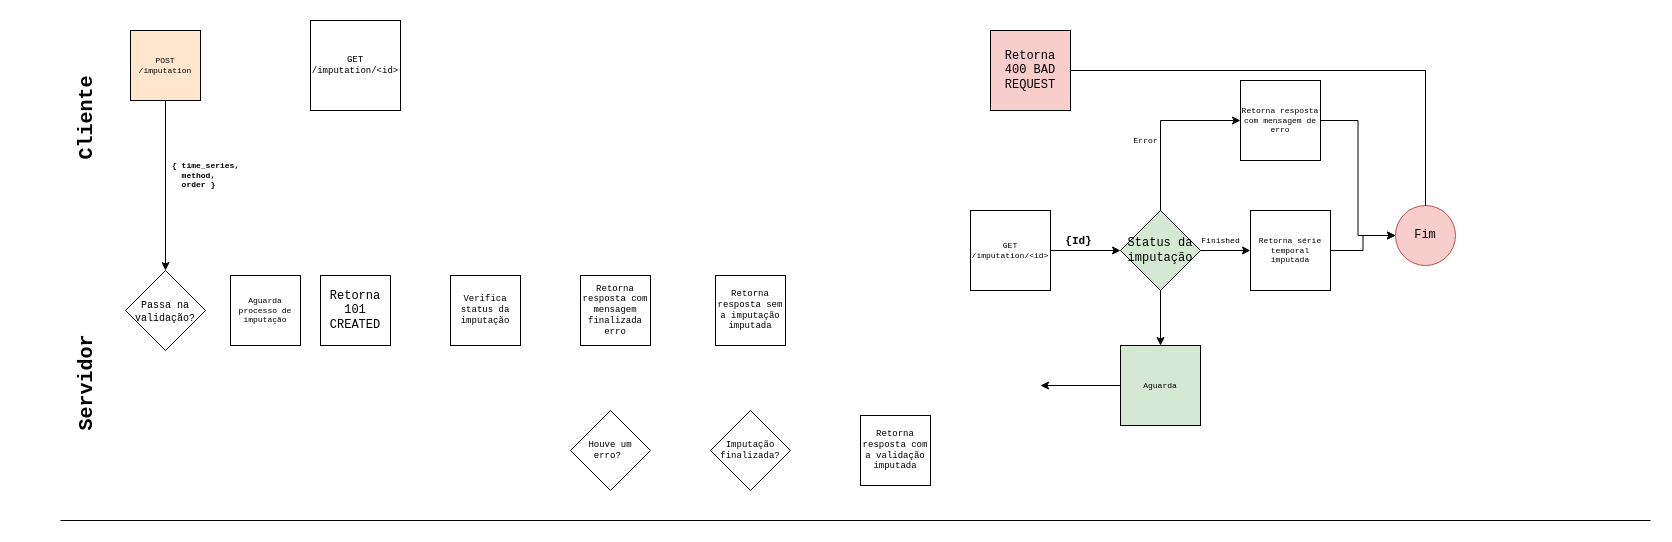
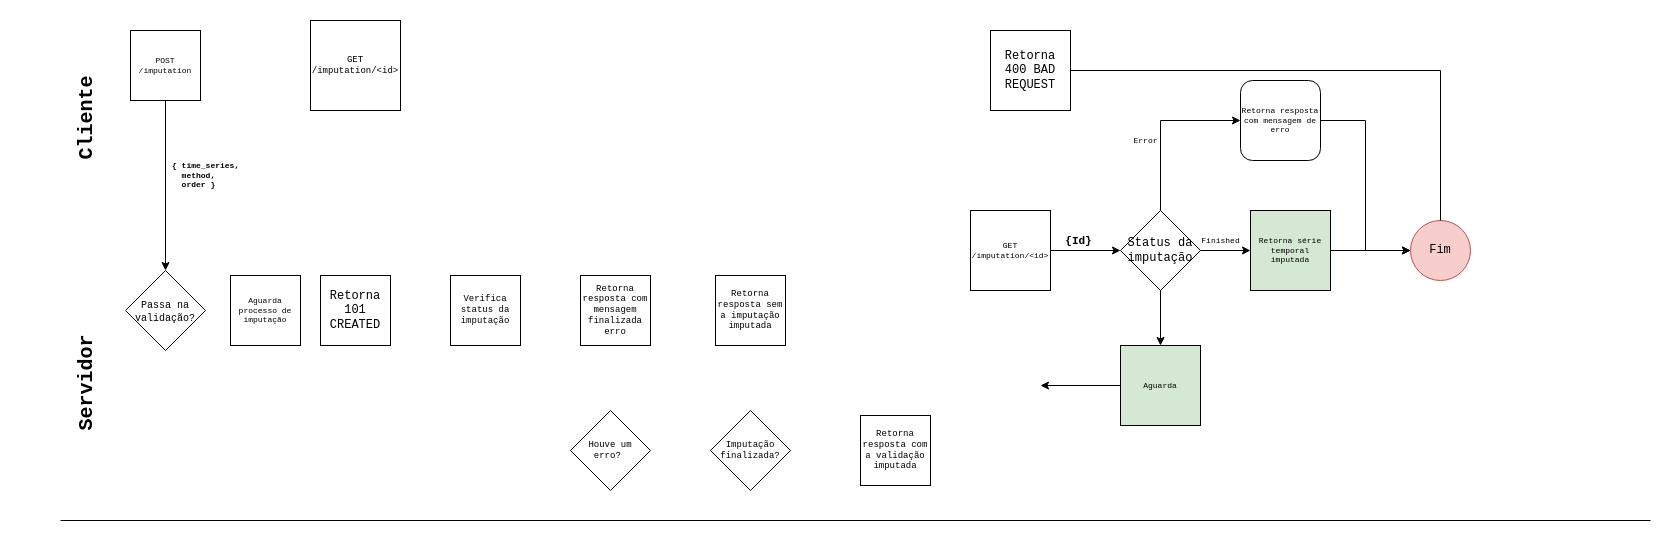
  <mxCell id="0" />
  <mxCell id="1" parent="0" />
- <mxCell id="2" value="Fim" style="ellipse;whiteSpace=wrap;html=1;aspect=fixed;fillColor=#f8cecc;strokeColor=#b85450;fontFamily=Courier New;" vertex="1" parent="1"><mxGeometry x="1395" y="205" width="60" height="60" as="geometry" /></mxCell>
+ <mxCell id="2" value="Fim" style="ellipse;whiteSpace=wrap;html=1;aspect=fixed;fillColor=#f8cecc;strokeColor=#b85450;fontFamily=Courier New;" vertex="1" parent="1"><mxGeometry x="1410" y="220" width="60" height="60" as="geometry" /></mxCell>
  <mxCell id="3" style="edgeStyle=orthogonalEdgeStyle;rounded=0;orthogonalLoop=1;jettySize=auto;html=1;entryX=0.5;entryY=0;entryDx=0;entryDy=0;fontFamily=Courier New;endArrow=none;" edge="1" parent="1" source="4" target="2"><mxGeometry relative="1" as="geometry" /></mxCell>
- <mxCell id="4" value="Retorna&lt;br&gt;400 BAD REQUEST" style="whiteSpace=wrap;html=1;aspect=fixed;labelBackgroundColor=none;fontFamily=Courier New;fillColor=#f8cecc;" vertex="1" parent="1"><mxGeometry x="990" y="30" width="80" height="80" as="geometry" /></mxCell>
+ <mxCell id="4" value="Retorna&lt;br&gt;400 BAD REQUEST" style="whiteSpace=wrap;html=1;aspect=fixed;labelBackgroundColor=none;fontFamily=Courier New;" vertex="1" parent="1"><mxGeometry x="990" y="30" width="80" height="80" as="geometry" /></mxCell>
  <mxCell id="5" value="Retorna 101 CREATED" style="whiteSpace=wrap;html=1;aspect=fixed;labelBackgroundColor=none;fontFamily=Courier New;" vertex="1" parent="1"><mxGeometry x="320" y="275" width="70" height="70" as="geometry" /></mxCell>
  <mxCell id="6" style="edgeStyle=orthogonalEdgeStyle;rounded=0;orthogonalLoop=1;jettySize=auto;html=1;fontFamily=Courier New;entryX=0;entryY=0.5;entryDx=0;entryDy=0;" edge="1" parent="1" source="8" target="12"><mxGeometry relative="1" as="geometry"><mxPoint x="1220" y="250" as="targetPoint" /></mxGeometry></mxCell>
  <mxCell id="7" value="{Id}" style="edgeLabel;html=1;align=center;verticalAlign=middle;resizable=0;points=[];fontFamily=Courier New;fontStyle=1" vertex="1" connectable="0" parent="6"><mxGeometry x="-0.328" relative="1" as="geometry"><mxPoint x="3" y="-10" as="offset" /></mxGeometry></mxCell>
  <mxCell id="8" value="GET /imputation/&amp;lt;id&amp;gt;" style="whiteSpace=wrap;html=1;aspect=fixed;labelBackgroundColor=none;fontFamily=Courier New;fontSize=8;" vertex="1" parent="1"><mxGeometry x="970" y="210" width="80" height="80" as="geometry" /></mxCell>
  <mxCell id="9" style="edgeStyle=orthogonalEdgeStyle;rounded=0;orthogonalLoop=1;jettySize=auto;html=1;fontFamily=Courier New;entryX=0;entryY=0.5;entryDx=0;entryDy=0;" edge="1" parent="1" source="12" target="19"><mxGeometry relative="1" as="geometry"><mxPoint x="1240" y="250" as="targetPoint" /></mxGeometry></mxCell>
  <mxCell id="10" style="edgeStyle=orthogonalEdgeStyle;rounded=0;orthogonalLoop=1;jettySize=auto;html=1;exitX=0.5;exitY=0;exitDx=0;exitDy=0;fontFamily=Courier New;fontSize=8;entryX=0;entryY=0.5;entryDx=0;entryDy=0;" edge="1" parent="1" source="12" target="17"><mxGeometry relative="1" as="geometry"><mxPoint x="1180" y="110" as="targetPoint" /></mxGeometry></mxCell>
  <mxCell id="11" style="edgeStyle=orthogonalEdgeStyle;rounded=0;orthogonalLoop=1;jettySize=auto;html=1;fontFamily=Courier New;fontSize=8;entryX=0.5;entryY=0;entryDx=0;entryDy=0;" edge="1" parent="1" source="12" target="22"><mxGeometry relative="1" as="geometry"><mxPoint x="1160" y="390" as="targetPoint" /></mxGeometry></mxCell>
- <mxCell id="12" value="Status da imputação" style="rhombus;whiteSpace=wrap;html=1;labelBackgroundColor=none;fontFamily=Courier New;fillColor=#d5e8d4;" vertex="1" parent="1"><mxGeometry x="1120" y="210" width="80" height="80" as="geometry" /></mxCell>
+ <mxCell id="12" value="Status da imputação" style="rhombus;whiteSpace=wrap;html=1;labelBackgroundColor=none;fontFamily=Courier New;" vertex="1" parent="1"><mxGeometry x="1120" y="210" width="80" height="80" as="geometry" /></mxCell>
  <mxCell id="13" style="edgeStyle=orthogonalEdgeStyle;rounded=0;orthogonalLoop=1;jettySize=auto;html=1;fontFamily=Courier New;fontSize=8;" edge="1" parent="1" source="14" target="25"><mxGeometry relative="1" as="geometry" /></mxCell>
- <mxCell id="14" value="POST /imputation" style="whiteSpace=wrap;html=1;aspect=fixed;labelBackgroundColor=none;fontFamily=Courier New;fontSize=8;fillColor=#ffe6cc;" vertex="1" parent="1"><mxGeometry x="130" y="30" width="70" height="70" as="geometry" /></mxCell>
+ <mxCell id="14" value="POST /imputation" style="whiteSpace=wrap;html=1;aspect=fixed;labelBackgroundColor=none;fontFamily=Courier New;fontSize=8;" vertex="1" parent="1"><mxGeometry x="130" y="30" width="70" height="70" as="geometry" /></mxCell>
  <mxCell id="15" value="Error" style="text;html=1;align=center;verticalAlign=middle;resizable=0;points=[];autosize=1;strokeColor=none;fillColor=none;fontSize=8;fontFamily=Courier New;" vertex="1" parent="1"><mxGeometry x="1120" y="130" width="50" height="20" as="geometry" /></mxCell>
  <mxCell id="16" style="edgeStyle=orthogonalEdgeStyle;rounded=0;orthogonalLoop=1;jettySize=auto;html=1;entryX=0;entryY=0.5;entryDx=0;entryDy=0;fontFamily=Courier New;fontSize=8;" edge="1" parent="1" source="17" target="2"><mxGeometry relative="1" as="geometry" /></mxCell>
- <mxCell id="17" value="Retorna resposta com mensagem de erro" style="whiteSpace=wrap;html=1;aspect=fixed;labelBackgroundColor=none;fontFamily=Courier New;fontSize=8;" vertex="1" parent="1"><mxGeometry x="1240" y="80" width="80" height="80" as="geometry" /></mxCell>
+ <mxCell id="17" value="Retorna resposta com mensagem de erro" style="whiteSpace=wrap;html=1;aspect=fixed;labelBackgroundColor=none;fontFamily=Courier New;fontSize=8;rounded=1;" vertex="1" parent="1"><mxGeometry x="1240" y="80" width="80" height="80" as="geometry" /></mxCell>
  <mxCell id="18" style="edgeStyle=orthogonalEdgeStyle;rounded=0;orthogonalLoop=1;jettySize=auto;html=1;fontFamily=Courier New;fontSize=8;" edge="1" parent="1" source="19" target="2"><mxGeometry relative="1" as="geometry" /></mxCell>
- <mxCell id="19" value="Retorna série temporal imputada" style="whiteSpace=wrap;html=1;aspect=fixed;labelBackgroundColor=none;fontFamily=Courier New;fontSize=8;" vertex="1" parent="1"><mxGeometry x="1250" y="210" width="80" height="80" as="geometry" /></mxCell>
+ <mxCell id="19" value="Retorna série temporal imputada" style="whiteSpace=wrap;html=1;aspect=fixed;labelBackgroundColor=none;fontFamily=Courier New;fontSize=8;fillColor=#d5e8d4;" vertex="1" parent="1"><mxGeometry x="1250" y="210" width="80" height="80" as="geometry" /></mxCell>
  <mxCell id="20" value="Finished" style="text;html=1;align=center;verticalAlign=middle;resizable=0;points=[];autosize=1;strokeColor=none;fillColor=none;fontSize=8;fontFamily=Courier New;" vertex="1" parent="1"><mxGeometry x="1190" y="230" width="60" height="20" as="geometry" /></mxCell>
  <mxCell id="21" style="edgeStyle=orthogonalEdgeStyle;rounded=0;orthogonalLoop=1;jettySize=auto;html=1;fontFamily=Courier New;fontSize=8;" edge="1" parent="1" source="22"><mxGeometry relative="1" as="geometry"><mxPoint x="1040" y="385" as="targetPoint" /></mxGeometry></mxCell>
  <mxCell id="22" value="Aguarda" style="whiteSpace=wrap;html=1;aspect=fixed;labelBackgroundColor=none;fontFamily=Courier New;fontSize=8;fillColor=#d5e8d4;" vertex="1" parent="1"><mxGeometry x="1120" y="345" width="80" height="80" as="geometry" /></mxCell>
  <mxCell id="23" value="Cliente" style="text;html=1;strokeColor=none;fillColor=none;align=center;verticalAlign=middle;whiteSpace=wrap;rounded=0;labelBackgroundColor=none;fontFamily=Courier New;fontSize=20;rotation=-90;fontStyle=1" vertex="1" parent="1"><mxGeometry x="20" y="85" width="130" height="65" as="geometry" /></mxCell>
  <mxCell id="24" value="Servidor" style="text;html=1;strokeColor=none;fillColor=none;align=center;verticalAlign=middle;whiteSpace=wrap;rounded=0;labelBackgroundColor=none;fontFamily=Courier New;fontSize=20;rotation=-90;fontStyle=1" vertex="1" parent="1"><mxGeometry x="20" y="350" width="130" height="65" as="geometry" /></mxCell>
  <mxCell id="25" value="&lt;p style=&quot;line-height: 50%;&quot;&gt;&lt;font size=&quot;1&quot;&gt;Passa na validação?&lt;/font&gt;&lt;/p&gt;" style="rhombus;whiteSpace=wrap;html=1;labelBackgroundColor=none;fontFamily=Courier New;fontSize=20;fillColor=default;verticalAlign=middle;labelPosition=center;verticalLabelPosition=middle;align=center;spacing=0;" vertex="1" parent="1"><mxGeometry x="125" y="270" width="80" height="80" as="geometry" /></mxCell>
  <mxCell id="26" value="{ time_series,&lt;br&gt;&amp;nbsp; method,&lt;br&gt;&amp;nbsp; order&amp;nbsp;&lt;span style=&quot;background-color: initial;&quot;&gt;}&lt;/span&gt;" style="text;html=1;strokeColor=none;fillColor=none;align=left;verticalAlign=middle;whiteSpace=wrap;rounded=0;labelBackgroundColor=none;fontFamily=Courier New;fontSize=8;fontStyle=1" vertex="1" parent="1"><mxGeometry x="170" y="160" width="90" height="30" as="geometry" /></mxCell>
  <mxCell id="27" value="Aguarda processo de imputação" style="whiteSpace=wrap;html=1;aspect=fixed;labelBackgroundColor=none;fontFamily=Courier New;fontSize=8;fillColor=default;" vertex="1" parent="1"><mxGeometry x="230" y="275" width="70" height="70" as="geometry" /></mxCell>
  <mxCell id="28" value="&lt;font style=&quot;font-size: 9px;&quot;&gt;GET /imputation/&amp;lt;id&amp;gt;&lt;/font&gt;" style="whiteSpace=wrap;html=1;aspect=fixed;labelBackgroundColor=none;fontFamily=Courier New;fontSize=8;fillColor=default;" vertex="1" parent="1"><mxGeometry x="310" y="20" width="90" height="90" as="geometry" /></mxCell>
  <mxCell id="29" value="&lt;font style=&quot;font-size: 9px;&quot;&gt;Verifica status da imputação&lt;/font&gt;" style="whiteSpace=wrap;html=1;aspect=fixed;labelBackgroundColor=none;fontFamily=Courier New;fontSize=8;fillColor=default;" vertex="1" parent="1"><mxGeometry x="450" y="275" width="70" height="70" as="geometry" /></mxCell>
  <mxCell id="30" value="" style="endArrow=none;html=1;rounded=0;fontFamily=Courier New;fontSize=8;exitX=0;exitY=0.5;exitDx=0;exitDy=0;entryX=1;entryY=0.5;entryDx=0;entryDy=0;" edge="1" parent="1"><mxGeometry width="50" height="50" relative="1" as="geometry"><mxPoint x="60" y="520" as="sourcePoint" /><mxPoint x="1650" y="520" as="targetPoint" /></mxGeometry></mxCell>
  <mxCell id="31" value="Houve um erro?&amp;nbsp;" style="rhombus;whiteSpace=wrap;html=1;labelBackgroundColor=none;fontFamily=Courier New;fontSize=9;fillColor=default;" vertex="1" parent="1"><mxGeometry x="570" y="410" width="80" height="80" as="geometry" /></mxCell>
  <mxCell id="32" value="Imputação finalizada?" style="rhombus;whiteSpace=wrap;html=1;labelBackgroundColor=none;fontFamily=Courier New;fontSize=9;fillColor=default;" vertex="1" parent="1"><mxGeometry x="710" y="410" width="80" height="80" as="geometry" /></mxCell>
  <mxCell id="33" value="Retorna resposta com mensagem finalizada erro" style="whiteSpace=wrap;html=1;aspect=fixed;labelBackgroundColor=none;fontFamily=Courier New;fontSize=9;fillColor=default;" vertex="1" parent="1"><mxGeometry x="580" y="275" width="70" height="70" as="geometry" /></mxCell>
  <mxCell id="34" value="Retorna resposta sem a imputação imputada" style="whiteSpace=wrap;html=1;aspect=fixed;labelBackgroundColor=none;fontFamily=Courier New;fontSize=9;fillColor=default;" vertex="1" parent="1"><mxGeometry x="715" y="275" width="70" height="70" as="geometry" /></mxCell>
  <mxCell id="35" value="Retorna resposta com a validação imputada" style="whiteSpace=wrap;html=1;aspect=fixed;labelBackgroundColor=none;fontFamily=Courier New;fontSize=9;fillColor=default;" vertex="1" parent="1"><mxGeometry x="860" y="415" width="70" height="70" as="geometry" /></mxCell>
